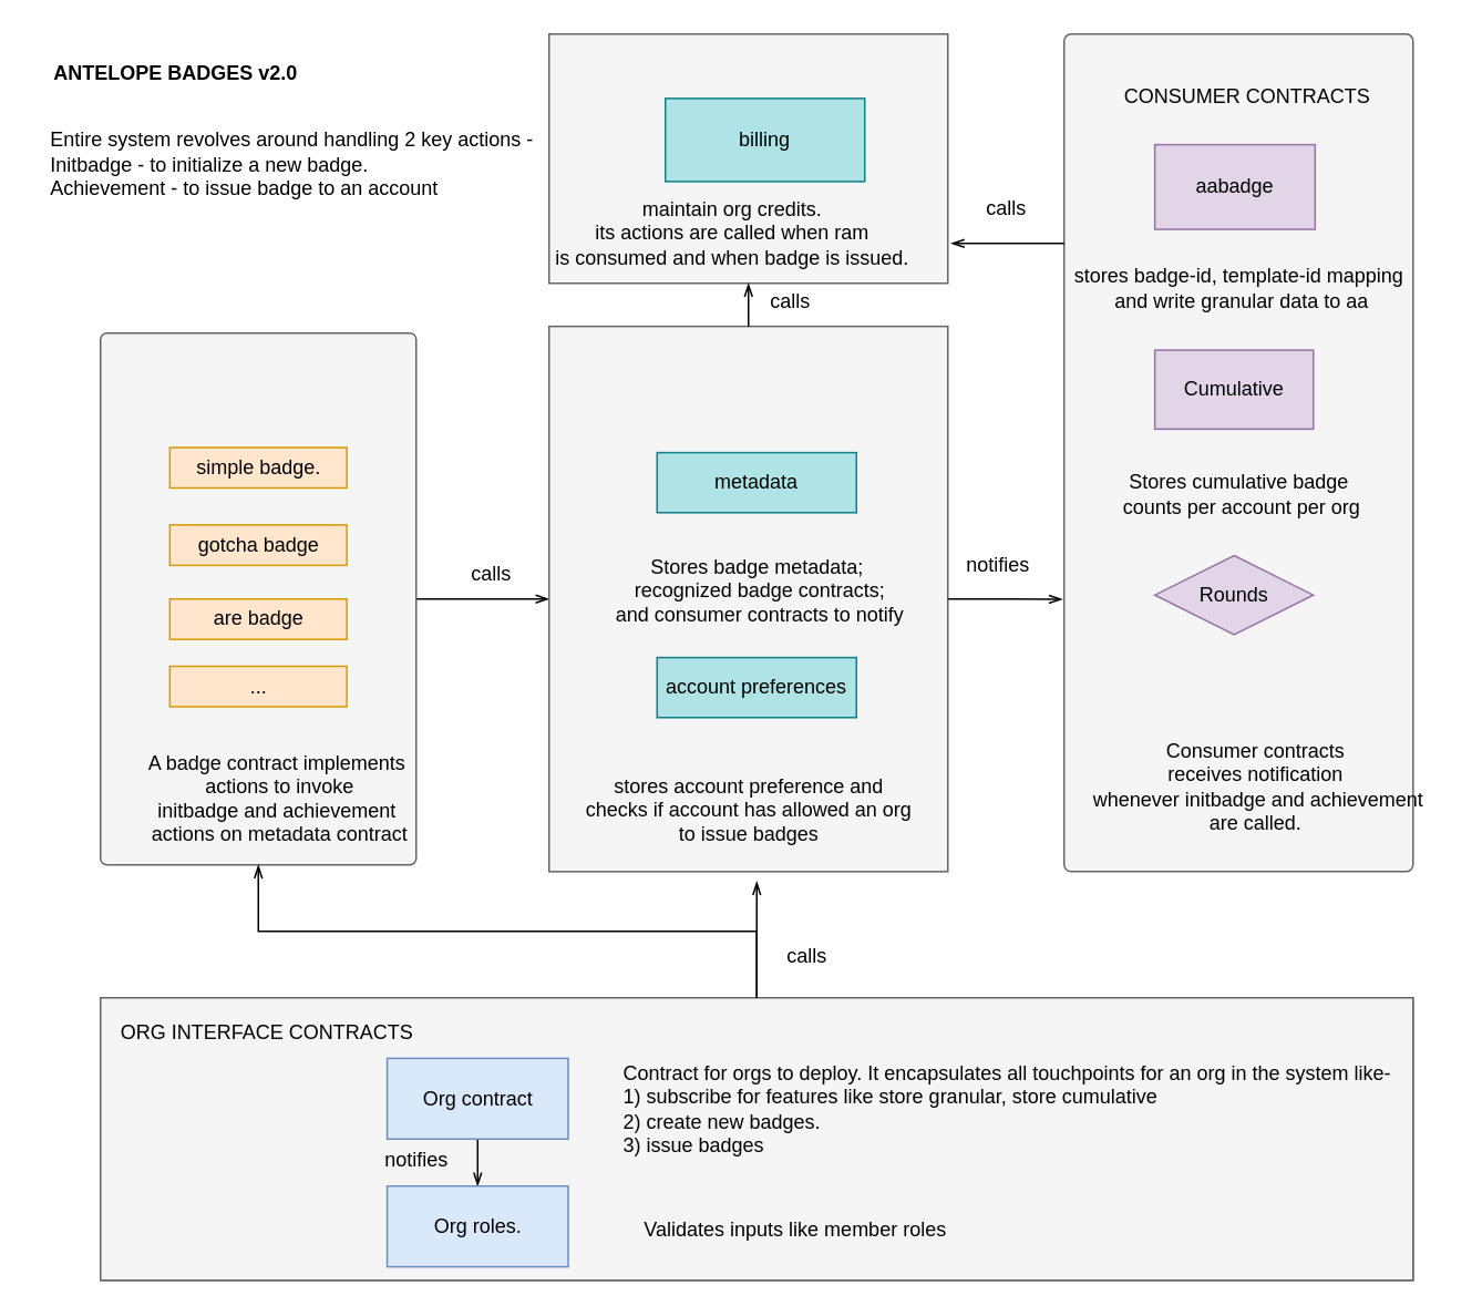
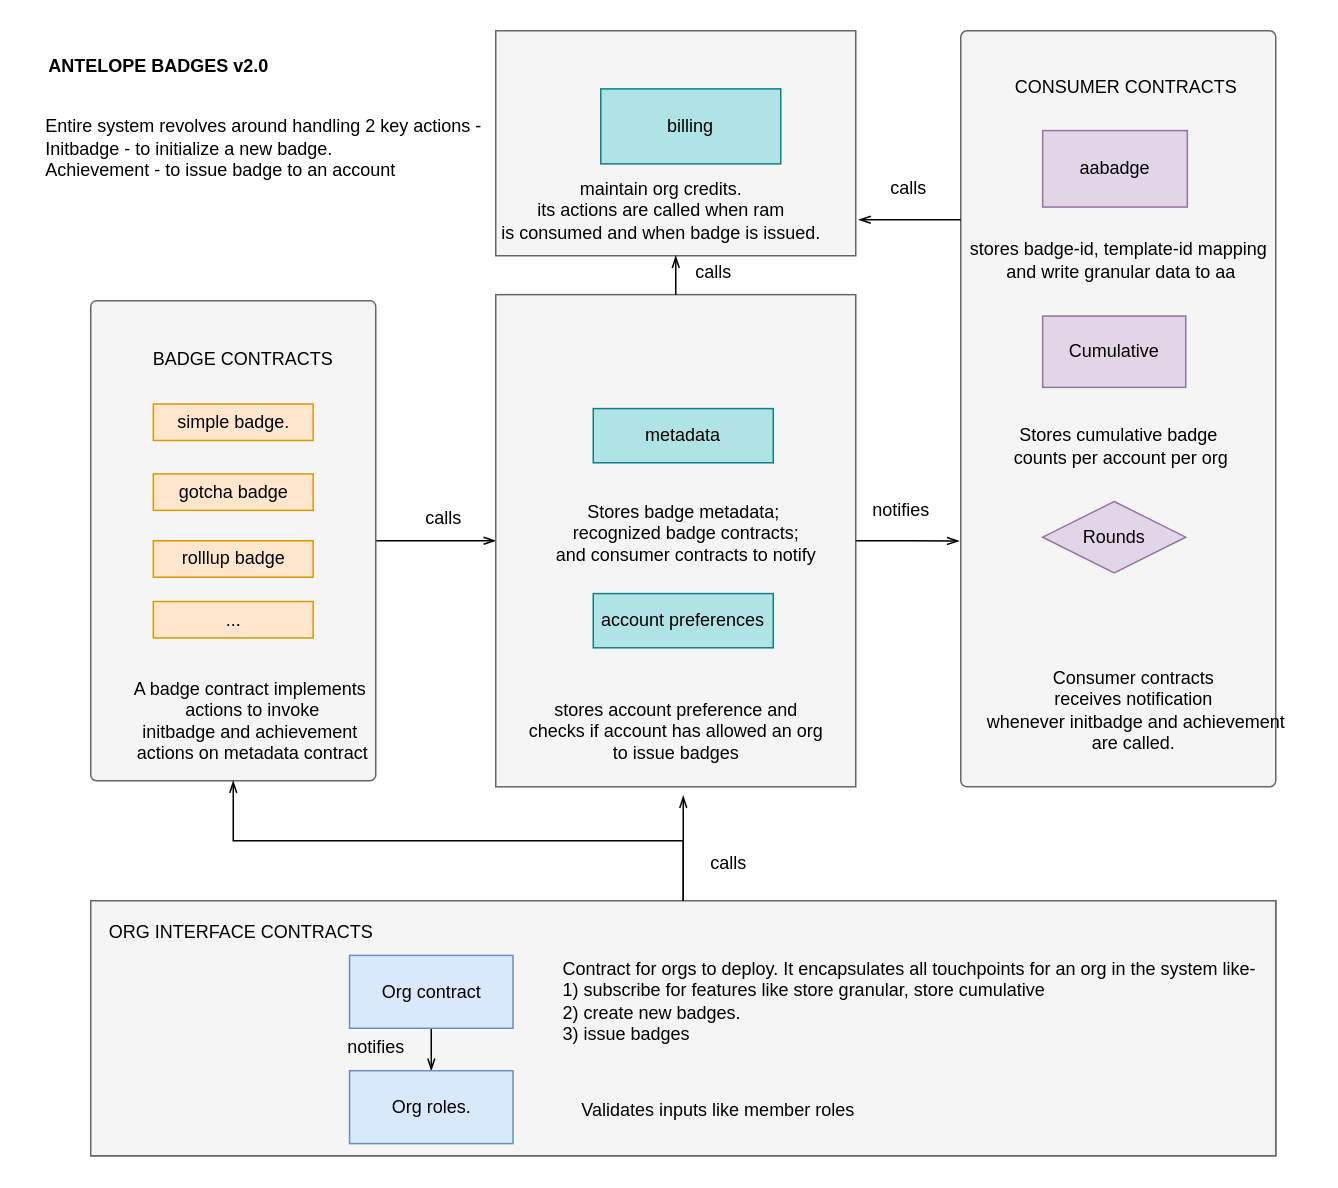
  <mxCell id="0" />
  <mxCell id="1" parent="0" />
  <mxCell id="2" value="" style="rounded=0;whiteSpace=wrap;html=1;glass=0;strokeWidth=1;arcSize=2;fillColor=#f5f5f5;fontColor=#333333;strokeColor=#666666;" parent="1" vertex="1"><mxGeometry x="330" y="20" width="240" height="150" as="geometry" /></mxCell>
  <mxCell id="3" style="edgeStyle=orthogonalEdgeStyle;rounded=0;orthogonalLoop=1;jettySize=auto;html=1;exitX=1;exitY=0.5;exitDx=0;exitDy=0;entryX=0;entryY=0.5;entryDx=0;entryDy=0;strokeWidth=1;endArrow=openThin;endFill=0;" parent="1" source="6" target="23" edge="1"><mxGeometry relative="1" as="geometry" /></mxCell>
  <mxCell id="4" value="&lt;div style=&quot;text-align: left;&quot;&gt;&lt;span style=&quot;background-color: initial;&quot;&gt;Entire system revolves around handling 2 key actions -&lt;br&gt;Initbadge - to initialize a new badge.&lt;/span&gt;&lt;br&gt;&lt;/div&gt;&lt;div style=&quot;text-align: left;&quot;&gt;&lt;span style=&quot;background-color: initial;&quot;&gt;Achievement - to issue badge to an account&lt;br&gt;&lt;br&gt;&lt;br&gt;&amp;nbsp;&lt;/span&gt;&lt;/div&gt;" style="text;html=1;align=center;verticalAlign=middle;resizable=0;points=[];autosize=1;strokeColor=none;fillColor=none;" parent="1" vertex="1"><mxGeometry x="20" y="70" width="310" height="100" as="geometry" /></mxCell>
  <mxCell id="5" value="" style="group" parent="1" vertex="1" connectable="0"><mxGeometry x="60" y="200" width="195.654" height="320" as="geometry" /></mxCell>
  <mxCell id="6" value="" style="rounded=1;whiteSpace=wrap;html=1;arcSize=2;fillColor=#f5f5f5;fontColor=#333333;strokeColor=#666666;" parent="5" vertex="1"><mxGeometry width="190" height="320" as="geometry" /></mxCell>
  <mxCell id="7" value="simple badge." style="whiteSpace=wrap;html=1;fillColor=#ffe6cc;strokeColor=#d79b00;" parent="5" vertex="1"><mxGeometry x="41.729" y="68.861" width="106.542" height="24.304" as="geometry" /></mxCell>
- <mxCell id="8" value="are badge" style="whiteSpace=wrap;html=1;fillColor=#ffe6cc;strokeColor=#d79b00;" parent="5" vertex="1"><mxGeometry x="41.729" y="160" width="106.542" height="24.304" as="geometry" /></mxCell>
+ <mxCell id="8" value="rolllup badge" style="whiteSpace=wrap;html=1;fillColor=#ffe6cc;strokeColor=#d79b00;" parent="5" vertex="1"><mxGeometry x="41.729" y="160" width="106.542" height="24.304" as="geometry" /></mxCell>
  <mxCell id="9" value="gotcha badge" style="whiteSpace=wrap;html=1;fillColor=#ffe6cc;strokeColor=#d79b00;" parent="5" vertex="1"><mxGeometry x="41.729" y="115.443" width="106.542" height="24.304" as="geometry" /></mxCell>
  <mxCell id="10" value="..." style="whiteSpace=wrap;html=1;fillColor=#ffe6cc;strokeColor=#d79b00;" parent="5" vertex="1"><mxGeometry x="41.729" y="200.506" width="106.542" height="24.304" as="geometry" /></mxCell>
+ <mxCell id="11" value="BADGE CONTRACTS&amp;nbsp;" style="text;html=1;align=center;verticalAlign=middle;resizable=0;points=[];autosize=1;strokeColor=none;fillColor=none;" parent="5" vertex="1"><mxGeometry x="27.85" y="24.304" width="150" height="30" as="geometry" /></mxCell>
  <mxCell id="12" value="&lt;span style=&quot;&quot;&gt;A badge contract implements&lt;br&gt;&amp;nbsp;actions to invoke&lt;br&gt;initbadge and achievement&lt;br&gt;&amp;nbsp;actions on metadata contract&lt;/span&gt;" style="text;html=1;align=center;verticalAlign=middle;resizable=0;points=[];autosize=1;strokeColor=none;fillColor=none;" parent="5" vertex="1"><mxGeometry x="15.654" y="245.063" width="180" height="70" as="geometry" /></mxCell>
  <mxCell id="13" value="" style="group" parent="1" vertex="1" connectable="0"><mxGeometry x="640" y="20" width="230" height="504.06" as="geometry" /></mxCell>
  <mxCell id="14" value="" style="rounded=1;whiteSpace=wrap;html=1;glass=0;strokeWidth=1;arcSize=2;fillColor=#f5f5f5;fontColor=#333333;strokeColor=#666666;" parent="13" vertex="1"><mxGeometry width="210.0" height="504.06" as="geometry" /></mxCell>
  <mxCell id="15" value="aabadge" style="rounded=0;whiteSpace=wrap;html=1;fillColor=#e1d5e7;strokeColor=#9673a6;" parent="13" vertex="1"><mxGeometry x="54.6" y="66.574" width="96.45" height="50.977" as="geometry" /></mxCell>
  <mxCell id="16" value="Cumulative" style="rounded=0;whiteSpace=wrap;html=1;fillColor=#e1d5e7;strokeColor=#9673a6;" parent="13" vertex="1"><mxGeometry x="54.6" y="190.211" width="95.4" height="47.553" as="geometry" /></mxCell>
  <mxCell id="17" value="stores badge-id, template-id mapping&lt;br&gt;&amp;nbsp;and write granular data to aa" style="text;html=1;align=center;verticalAlign=middle;resizable=0;points=[];autosize=1;strokeColor=none;fillColor=none;" parent="13" vertex="1"><mxGeometry x="-5.0" y="133.148" width="220" height="40" as="geometry" /></mxCell>
  <mxCell id="18" value="Stores cumulative badge&lt;br&gt;&amp;nbsp;counts per account per org" style="text;html=1;align=center;verticalAlign=middle;resizable=0;points=[];autosize=1;strokeColor=none;fillColor=none;" parent="13" vertex="1"><mxGeometry x="20.0" y="256.789" width="170" height="40" as="geometry" /></mxCell>
  <mxCell id="19" value="CONSUMER CONTRACTS" style="text;html=1;align=center;verticalAlign=middle;resizable=0;points=[];autosize=1;strokeColor=none;fillColor=none;" parent="13" vertex="1"><mxGeometry x="25.2" y="23.445" width="170" height="30" as="geometry" /></mxCell>
  <mxCell id="20" value="&lt;span style=&quot;&quot;&gt;Consumer contracts &lt;br&gt;receives notification&lt;br&gt;&amp;nbsp;whenever initbadge and achievement &lt;br&gt;are called.&lt;/span&gt;" style="text;html=1;align=center;verticalAlign=middle;resizable=0;points=[];autosize=1;strokeColor=none;fillColor=none;" parent="13" vertex="1"><mxGeometry x="-8.882e-16" y="418.46" width="230" height="70" as="geometry" /></mxCell>
  <mxCell id="21" value="Rounds" style="rhombus;whiteSpace=wrap;html=1;fillColor=#e1d5e7;strokeColor=#9673a6;" parent="13" vertex="1"><mxGeometry x="54.6" y="313.849" width="95.4" height="47.553" as="geometry" /></mxCell>
  <mxCell id="22" value="" style="group" parent="1" vertex="1" connectable="0"><mxGeometry x="330" y="195.93" width="240" height="328.13" as="geometry" /></mxCell>
  <mxCell id="23" value="" style="rounded=0;whiteSpace=wrap;html=1;glass=0;strokeWidth=1;arcSize=2;fillColor=#f5f5f5;fontColor=#333333;strokeColor=#666666;" parent="22" vertex="1"><mxGeometry width="240.0" height="328.13" as="geometry" /></mxCell>
  <mxCell id="24" value="account preferences" style="rounded=0;whiteSpace=wrap;html=1;fillColor=#b0e3e6;strokeColor=#0e8088;" parent="22" vertex="1"><mxGeometry x="65.0" y="199.299" width="120.0" height="36.124" as="geometry" /></mxCell>
  <mxCell id="25" value="stores account preference and&lt;br&gt;&amp;nbsp;checks if account has allowed an org&amp;nbsp;&lt;br&gt;to issue badges" style="text;html=1;align=center;verticalAlign=middle;resizable=0;points=[];autosize=1;strokeColor=none;fillColor=none;" parent="22" vertex="1"><mxGeometry x="5.0" y="260.965" width="230" height="60" as="geometry" /></mxCell>
  <mxCell id="26" value="metadata" style="rounded=0;whiteSpace=wrap;html=1;glass=0;strokeWidth=1;fillColor=#b0e3e6;strokeColor=#0e8088;" parent="22" vertex="1"><mxGeometry x="65.0" y="75.972" width="120.0" height="36.124" as="geometry" /></mxCell>
  <mxCell id="27" value="Stores badge metadata;&lt;br&gt;&amp;nbsp;recognized badge contracts;&lt;br&gt;&amp;nbsp;and consumer contracts to notify" style="text;html=1;align=center;verticalAlign=middle;resizable=0;points=[];autosize=1;strokeColor=none;fillColor=none;" parent="22" vertex="1"><mxGeometry x="25" y="128.829" width="200" height="60" as="geometry" /></mxCell>
  <mxCell id="28" value="calls" style="text;html=1;align=center;verticalAlign=middle;resizable=0;points=[];autosize=1;strokeColor=none;fillColor=none;" parent="1" vertex="1"><mxGeometry x="270" y="330" width="50" height="30" as="geometry" /></mxCell>
  <mxCell id="29" value="" style="group;fillColor=#f5f5f5;fontColor=#333333;strokeColor=#666666;" parent="1" vertex="1" connectable="0"><mxGeometry x="60" y="600" width="790" height="170" as="geometry" /></mxCell>
  <mxCell id="30" value="" style="rounded=0;whiteSpace=wrap;html=1;glass=0;strokeWidth=1;fillColor=#f5f5f5;fontColor=#333333;strokeColor=#666666;" parent="29" vertex="1"><mxGeometry width="790" height="170" as="geometry" /></mxCell>
  <mxCell id="31" style="edgeStyle=orthogonalEdgeStyle;rounded=0;orthogonalLoop=1;jettySize=auto;html=1;exitX=0.5;exitY=1;exitDx=0;exitDy=0;entryX=0.5;entryY=0;entryDx=0;entryDy=0;endArrow=openThin;endFill=0;strokeWidth=1;" parent="29" source="32" target="33" edge="1"><mxGeometry relative="1" as="geometry" /></mxCell>
  <mxCell id="32" value="Org contract" style="rounded=0;whiteSpace=wrap;html=1;fillColor=#dae8fc;strokeColor=#6c8ebf;" parent="29" vertex="1"><mxGeometry x="172.529" y="36.429" width="108.966" height="48.571" as="geometry" /></mxCell>
  <mxCell id="33" value="Org roles." style="rounded=0;whiteSpace=wrap;html=1;fillColor=#dae8fc;strokeColor=#6c8ebf;" parent="29" vertex="1"><mxGeometry x="172.529" y="113.333" width="108.966" height="48.571" as="geometry" /></mxCell>
  <mxCell id="34" value="Contract for orgs to deploy. It encapsulates all touchpoints for an org in the system like-&lt;br&gt;&lt;div style=&quot;&quot;&gt;&lt;span style=&quot;background-color: initial;&quot;&gt;1) subscribe for features like store granular, store cumulative&lt;br&gt;2) create new badges.&lt;br&gt;3) issue badges&lt;br&gt;&lt;/span&gt;&lt;/div&gt;" style="text;html=1;align=left;verticalAlign=middle;resizable=0;points=[];autosize=1;strokeColor=none;fillColor=none;" parent="29" vertex="1"><mxGeometry x="313.276" y="32.381" width="490" height="70" as="geometry" /></mxCell>
  <mxCell id="35" value="Validates inputs like member roles" style="text;html=1;align=center;verticalAlign=middle;resizable=0;points=[];autosize=1;strokeColor=none;fillColor=none;" parent="29" vertex="1"><mxGeometry x="313.276" y="125.476" width="210" height="30" as="geometry" /></mxCell>
  <mxCell id="36" value="ORG INTERFACE CONTRACTS" style="text;html=1;align=center;verticalAlign=middle;resizable=0;points=[];autosize=1;strokeColor=none;fillColor=none;" parent="29" vertex="1"><mxGeometry y="6.433" width="200" height="30" as="geometry" /></mxCell>
  <mxCell id="37" value="notifies" style="text;html=1;align=center;verticalAlign=middle;resizable=0;points=[];autosize=1;strokeColor=none;fillColor=none;" parent="29" vertex="1"><mxGeometry x="160" y="83.33" width="60" height="30" as="geometry" /></mxCell>
  <mxCell id="38" value="maintain org credits. &lt;br&gt;its actions are called when ram&lt;br&gt;is consumed and when badge is issued." style="text;html=1;align=center;verticalAlign=middle;resizable=0;points=[];autosize=1;strokeColor=none;fillColor=none;" parent="1" vertex="1"><mxGeometry x="320" y="110" width="240" height="60" as="geometry" /></mxCell>
  <mxCell id="39" value="billing" style="rounded=0;whiteSpace=wrap;html=1;fillColor=#b0e3e6;strokeColor=#0e8088;" parent="1" vertex="1"><mxGeometry x="400" y="58.75" width="120" height="50" as="geometry" /></mxCell>
  <mxCell id="40" style="edgeStyle=orthogonalEdgeStyle;rounded=0;orthogonalLoop=1;jettySize=auto;html=1;exitX=0.5;exitY=0;exitDx=0;exitDy=0;entryX=0.5;entryY=1;entryDx=0;entryDy=0;endArrow=openThin;endFill=0;strokeWidth=1;" parent="1" source="23" target="2" edge="1"><mxGeometry relative="1" as="geometry" /></mxCell>
  <mxCell id="41" style="edgeStyle=orthogonalEdgeStyle;rounded=0;orthogonalLoop=1;jettySize=auto;html=1;exitX=1;exitY=0.5;exitDx=0;exitDy=0;entryX=-0.005;entryY=0.675;entryDx=0;entryDy=0;entryPerimeter=0;endArrow=openThin;endFill=0;strokeWidth=1;" parent="1" source="23" target="14" edge="1"><mxGeometry relative="1" as="geometry" /></mxCell>
  <mxCell id="42" style="edgeStyle=orthogonalEdgeStyle;rounded=0;orthogonalLoop=1;jettySize=auto;html=1;exitX=0;exitY=0.25;exitDx=0;exitDy=0;entryX=1.008;entryY=0.84;entryDx=0;entryDy=0;entryPerimeter=0;endArrow=openThin;endFill=0;strokeWidth=1;" parent="1" source="14" target="2" edge="1"><mxGeometry relative="1" as="geometry" /></mxCell>
  <mxCell id="43" style="edgeStyle=orthogonalEdgeStyle;rounded=0;orthogonalLoop=1;jettySize=auto;html=1;exitX=0.5;exitY=0;exitDx=0;exitDy=0;endArrow=openThin;endFill=0;strokeWidth=1;" parent="1" source="30" edge="1"><mxGeometry relative="1" as="geometry"><mxPoint x="455" y="530" as="targetPoint" /></mxGeometry></mxCell>
  <mxCell id="44" style="edgeStyle=orthogonalEdgeStyle;rounded=0;orthogonalLoop=1;jettySize=auto;html=1;exitX=0.5;exitY=0;exitDx=0;exitDy=0;entryX=0.5;entryY=1;entryDx=0;entryDy=0;endArrow=openThin;endFill=0;strokeWidth=1;" parent="1" source="30" target="6" edge="1"><mxGeometry relative="1" as="geometry" /></mxCell>
  <mxCell id="45" value="notifies" style="text;html=1;align=center;verticalAlign=middle;resizable=0;points=[];autosize=1;strokeColor=none;fillColor=none;" parent="1" vertex="1"><mxGeometry x="570" y="325" width="60" height="30" as="geometry" /></mxCell>
  <mxCell id="46" value="calls" style="text;html=1;align=center;verticalAlign=middle;resizable=0;points=[];autosize=1;strokeColor=none;fillColor=none;" parent="1" vertex="1"><mxGeometry x="580" y="110" width="50" height="30" as="geometry" /></mxCell>
  <mxCell id="47" value="calls" style="text;html=1;align=center;verticalAlign=middle;resizable=0;points=[];autosize=1;strokeColor=none;fillColor=none;" parent="1" vertex="1"><mxGeometry x="450" y="165.93" width="50" height="30" as="geometry" /></mxCell>
  <mxCell id="48" value="calls" style="text;html=1;align=center;verticalAlign=middle;resizable=0;points=[];autosize=1;strokeColor=none;fillColor=none;" parent="1" vertex="1"><mxGeometry x="460" y="560" width="50" height="30" as="geometry" /></mxCell>
  <mxCell id="49" value="&lt;b&gt;ANTELOPE BADGES v2.0&lt;/b&gt;" style="text;html=1;align=center;verticalAlign=middle;resizable=0;points=[];autosize=1;strokeColor=none;fillColor=none;" parent="1" vertex="1"><mxGeometry x="20" y="28.75" width="170" height="30" as="geometry" /></mxCell>
